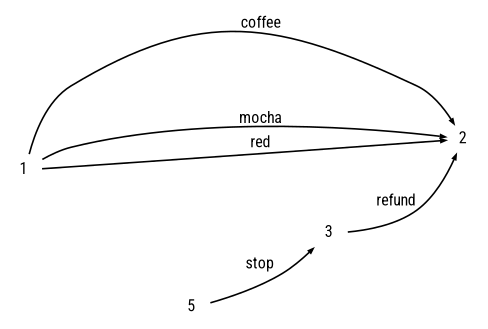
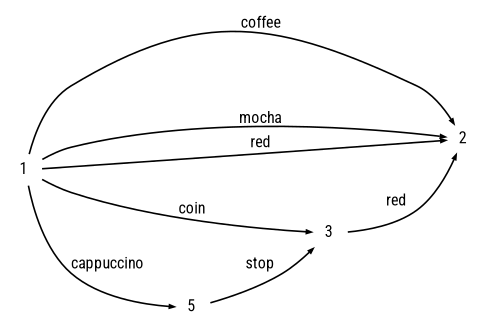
  digraph {
    fontname="Roboto Condensed"
    rankdir=LR
    node [fontname="Roboto Condensed" fontsize=10 shape=plaintext]
    edge [arrowsize=0.3 fontname="Roboto Condensed" fontsize=10]
    1 [height=.2 width=.3]
    2 [height=.2 width=.3]
    3 [height=.2 width=.3]
    5 [height=.2 width=.3]
    1 -> 2 [label=coffee]
    1 -> 2 [label=mocha]
    1 -> 2 [label=red]
-   3 -> 2 [label=refund]
+   1 -> 3 [label=coin]
+   1 -> 5 [label=cappuccino]
+   3 -> 2 [label=red]
    5 -> 3 [label=stop]
  }
